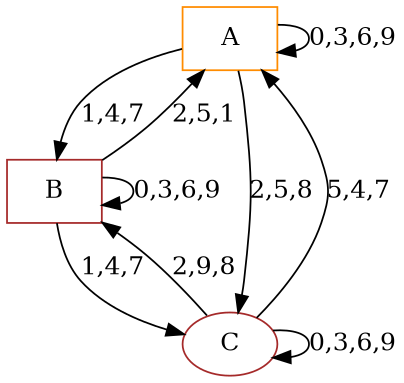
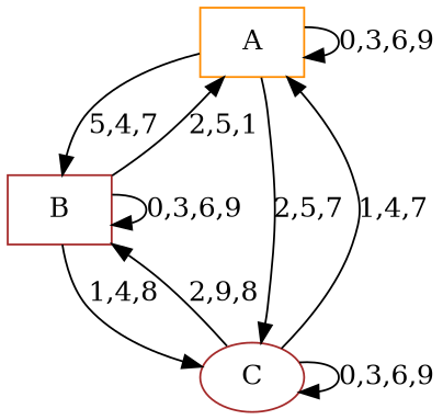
  digraph {
    node [color=brown shape=box]
    A [color=darkorange]
    B
    C [shape=ellipse]
    A -> A [label="0,3,6,9"]
-   A -> B [label="1,4,7"]
-   A -> C [label="2,5,8"]
+   A -> B [label="5,4,7"]
+   A -> C [label="2,5,7"]
    B -> A [label="2,5,1"]
    B -> B [label="0,3,6,9"]
-   B -> C [label="1,4,7"]
-   C -> A [label="5,4,7"]
+   B -> C [label="1,4,8"]
+   C -> A [label="1,4,7"]
    C -> B [label="2,9,8"]
    C -> C [label="0,3,6,9"]
  }
